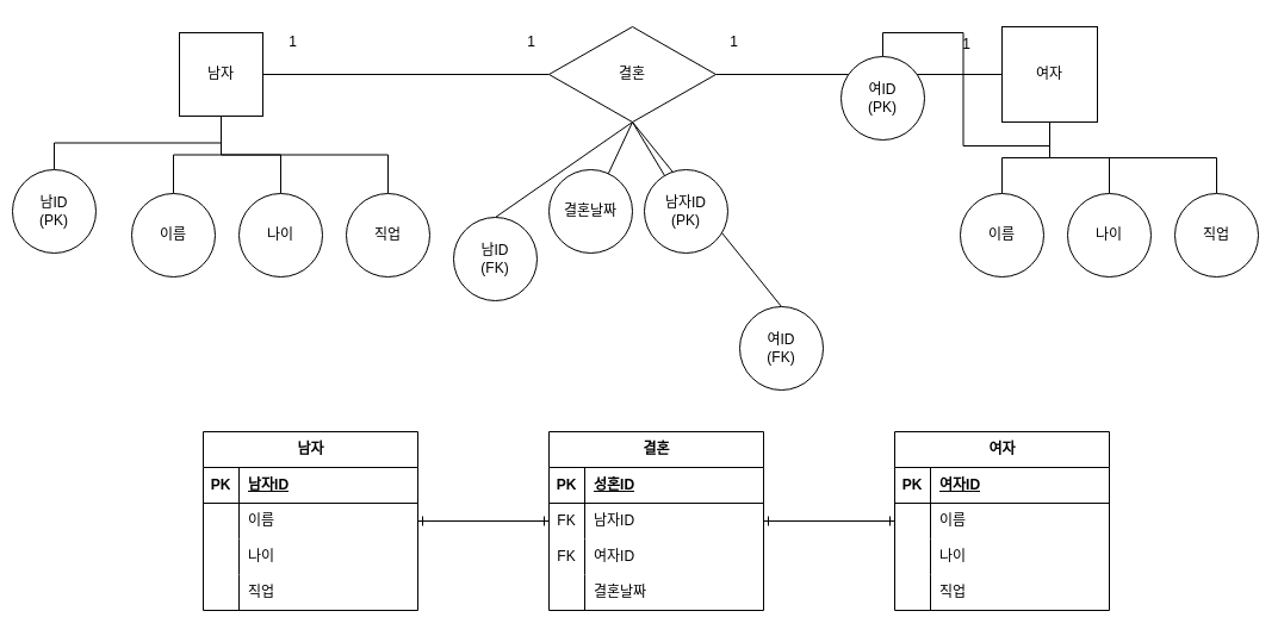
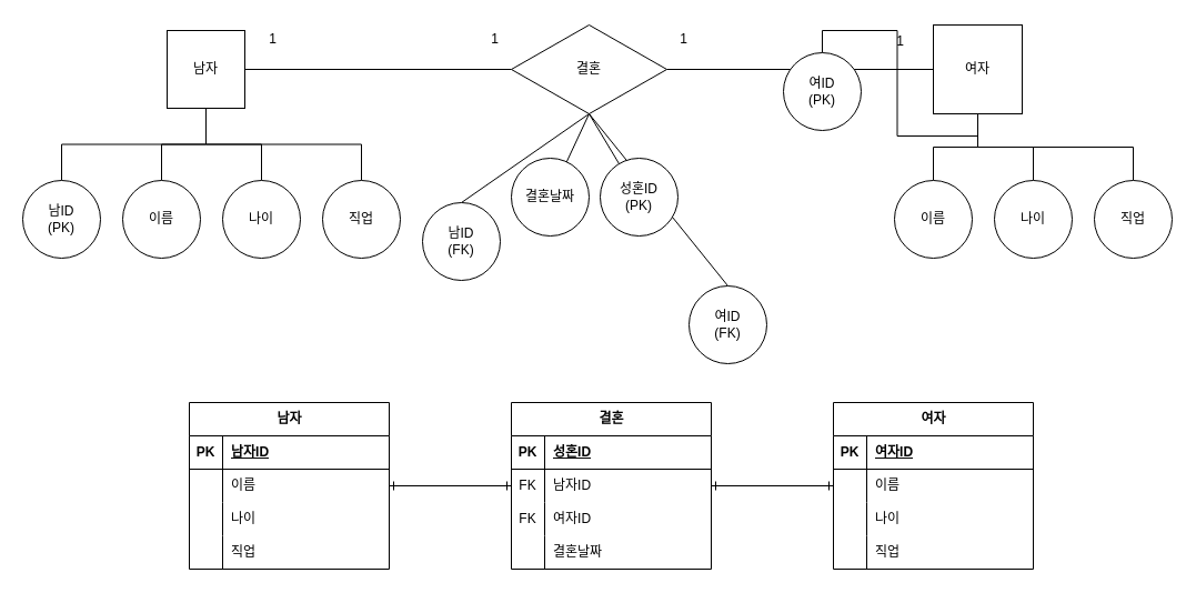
  <mxCell id="0" />
  <mxCell id="1" parent="0" />
  <mxCell id="2" style="edgeStyle=orthogonalEdgeStyle;rounded=0;orthogonalLoop=1;jettySize=auto;html=1;exitX=1;exitY=0.5;exitDx=0;exitDy=0;entryX=1;entryY=0.5;entryDx=0;entryDy=0;" edge="1" parent="1" source="4" target="4"><mxGeometry relative="1" as="geometry"><Array as="points" /></mxGeometry></mxCell>
  <mxCell id="3" style="edgeStyle=orthogonalEdgeStyle;rounded=0;orthogonalLoop=1;jettySize=auto;html=1;entryX=0;entryY=0.5;entryDx=0;entryDy=0;endArrow=none;endFill=0;" edge="1" parent="1" source="4" target="7"><mxGeometry relative="1" as="geometry" /></mxCell>
  <mxCell id="4" value="남자" style="whiteSpace=wrap;html=1;aspect=fixed;" vertex="1" parent="1"><mxGeometry x="150" y="27" width="70" height="70" as="geometry" /></mxCell>
  <mxCell id="5" style="edgeStyle=orthogonalEdgeStyle;rounded=0;orthogonalLoop=1;jettySize=auto;html=1;startArrow=none;startFill=0;endArrow=none;endFill=0;entryX=1;entryY=0.5;entryDx=0;entryDy=0;" edge="1" parent="1" source="6" target="7"><mxGeometry relative="1" as="geometry"><mxPoint x="660" y="62" as="targetPoint" /></mxGeometry></mxCell>
  <mxCell id="6" value="여자" style="whiteSpace=wrap;html=1;aspect=fixed;" vertex="1" parent="1"><mxGeometry x="840" y="22" width="80" height="80" as="geometry" /></mxCell>
  <mxCell id="7" value="결혼" style="rhombus;whiteSpace=wrap;html=1;" vertex="1" parent="1"><mxGeometry x="460" y="22" width="140" height="80" as="geometry" /></mxCell>
  <mxCell id="8" value="1" style="text;html=1;align=center;verticalAlign=middle;resizable=0;points=[];autosize=1;strokeColor=none;fillColor=none;" vertex="1" parent="1"><mxGeometry x="430" y="20" width="30" height="30" as="geometry" /></mxCell>
  <mxCell id="9" value="1" style="text;html=1;align=center;verticalAlign=middle;resizable=0;points=[];autosize=1;strokeColor=none;fillColor=none;" vertex="1" parent="1"><mxGeometry x="600" y="20" width="30" height="30" as="geometry" /></mxCell>
  <mxCell id="10" style="edgeStyle=orthogonalEdgeStyle;rounded=0;orthogonalLoop=1;jettySize=auto;html=1;exitX=0.5;exitY=0;exitDx=0;exitDy=0;entryX=0.5;entryY=1;entryDx=0;entryDy=0;endArrow=none;endFill=0;" edge="1" parent="1" source="11" target="4"><mxGeometry relative="1" as="geometry" /></mxCell>
- <mxCell id="11" value="남ID&lt;div&gt;(PK)&lt;/div&gt;" style="ellipse;whiteSpace=wrap;html=1;" vertex="1" parent="1"><mxGeometry x="10" y="142" width="70" height="70" as="geometry" /></mxCell>
+ <mxCell id="11" value="남ID&lt;div&gt;(PK)&lt;/div&gt;" style="ellipse;whiteSpace=wrap;html=1;" vertex="1" parent="1"><mxGeometry x="20" y="162" width="70" height="70" as="geometry" /></mxCell>
  <mxCell id="12" style="edgeStyle=orthogonalEdgeStyle;rounded=0;orthogonalLoop=1;jettySize=auto;html=1;entryX=0.5;entryY=1;entryDx=0;entryDy=0;endArrow=none;endFill=0;" edge="1" parent="1" source="13" target="4"><mxGeometry relative="1" as="geometry" /></mxCell>
  <mxCell id="13" value="이름" style="ellipse;whiteSpace=wrap;html=1;" vertex="1" parent="1"><mxGeometry x="110" y="162" width="70" height="70" as="geometry" /></mxCell>
  <mxCell id="14" style="edgeStyle=orthogonalEdgeStyle;rounded=0;orthogonalLoop=1;jettySize=auto;html=1;exitX=0.5;exitY=0;exitDx=0;exitDy=0;entryX=0.5;entryY=1;entryDx=0;entryDy=0;endArrow=none;endFill=0;" edge="1" parent="1" source="15" target="4"><mxGeometry relative="1" as="geometry" /></mxCell>
  <mxCell id="15" value="나이" style="ellipse;whiteSpace=wrap;html=1;" vertex="1" parent="1"><mxGeometry x="200" y="162" width="70" height="70" as="geometry" /></mxCell>
  <mxCell id="16" style="edgeStyle=orthogonalEdgeStyle;rounded=0;orthogonalLoop=1;jettySize=auto;html=1;exitX=0.5;exitY=0;exitDx=0;exitDy=0;entryX=0.5;entryY=1;entryDx=0;entryDy=0;endArrow=none;endFill=0;" edge="1" parent="1" source="17" target="4"><mxGeometry relative="1" as="geometry" /></mxCell>
  <mxCell id="17" value="직업" style="ellipse;whiteSpace=wrap;html=1;" vertex="1" parent="1"><mxGeometry x="290" y="162" width="70" height="70" as="geometry" /></mxCell>
  <mxCell id="18" style="edgeStyle=orthogonalEdgeStyle;rounded=0;orthogonalLoop=1;jettySize=auto;html=1;exitX=0.5;exitY=0;exitDx=0;exitDy=0;entryX=0.5;entryY=1;entryDx=0;entryDy=0;endArrow=none;endFill=0;" edge="1" parent="1" source="19" target="6"><mxGeometry relative="1" as="geometry" /></mxCell>
  <mxCell id="19" value="여ID&lt;div&gt;(PK)&lt;/div&gt;" style="ellipse;whiteSpace=wrap;html=1;" vertex="1" parent="1"><mxGeometry x="705" y="47" width="70" height="70" as="geometry" /></mxCell>
  <mxCell id="20" style="edgeStyle=orthogonalEdgeStyle;rounded=0;orthogonalLoop=1;jettySize=auto;html=1;endArrow=none;endFill=0;" edge="1" parent="1" source="21" target="6"><mxGeometry relative="1" as="geometry" /></mxCell>
  <mxCell id="21" value="이름" style="ellipse;whiteSpace=wrap;html=1;" vertex="1" parent="1"><mxGeometry x="805" y="162" width="70" height="70" as="geometry" /></mxCell>
  <mxCell id="22" style="edgeStyle=orthogonalEdgeStyle;rounded=0;orthogonalLoop=1;jettySize=auto;html=1;exitX=0.5;exitY=0;exitDx=0;exitDy=0;endArrow=none;endFill=0;" edge="1" parent="1" source="23" target="6"><mxGeometry relative="1" as="geometry" /></mxCell>
  <mxCell id="23" value="나이" style="ellipse;whiteSpace=wrap;html=1;" vertex="1" parent="1"><mxGeometry x="895" y="162" width="70" height="70" as="geometry" /></mxCell>
  <mxCell id="24" style="edgeStyle=orthogonalEdgeStyle;rounded=0;orthogonalLoop=1;jettySize=auto;html=1;exitX=0.5;exitY=0;exitDx=0;exitDy=0;entryX=0.5;entryY=1;entryDx=0;entryDy=0;endArrow=none;endFill=0;" edge="1" parent="1" source="25" target="6"><mxGeometry relative="1" as="geometry" /></mxCell>
  <mxCell id="25" value="직업" style="ellipse;whiteSpace=wrap;html=1;" vertex="1" parent="1"><mxGeometry x="985" y="162" width="70" height="70" as="geometry" /></mxCell>
  <mxCell id="26" style="rounded=0;orthogonalLoop=1;jettySize=auto;html=1;exitX=0.5;exitY=0;exitDx=0;exitDy=0;entryX=0.5;entryY=1;entryDx=0;entryDy=0;endArrow=none;endFill=0;" edge="1" parent="1" source="27" target="7"><mxGeometry relative="1" as="geometry" /></mxCell>
  <mxCell id="27" value="여ID&lt;div&gt;(FK)&lt;/div&gt;" style="ellipse;whiteSpace=wrap;html=1;" vertex="1" parent="1"><mxGeometry x="620" y="257" width="70" height="70" as="geometry" /></mxCell>
  <mxCell id="28" style="rounded=0;orthogonalLoop=1;jettySize=auto;html=1;entryX=0.5;entryY=1;entryDx=0;entryDy=0;exitX=0.5;exitY=0;exitDx=0;exitDy=0;endArrow=none;endFill=0;" edge="1" parent="1" source="29" target="7"><mxGeometry relative="1" as="geometry" /></mxCell>
  <mxCell id="29" value="남ID&lt;div&gt;(FK)&lt;/div&gt;" style="ellipse;whiteSpace=wrap;html=1;" vertex="1" parent="1"><mxGeometry x="380" y="182" width="70" height="70" as="geometry" /></mxCell>
  <mxCell id="30" style="rounded=0;orthogonalLoop=1;jettySize=auto;html=1;entryX=0.5;entryY=1;entryDx=0;entryDy=0;endArrow=none;endFill=0;" edge="1" parent="1" source="31" target="7"><mxGeometry relative="1" as="geometry" /></mxCell>
  <mxCell id="31" value="결혼날짜" style="ellipse;whiteSpace=wrap;html=1;" vertex="1" parent="1"><mxGeometry x="460" y="142" width="70" height="70" as="geometry" /></mxCell>
  <mxCell id="32" style="rounded=0;orthogonalLoop=1;jettySize=auto;html=1;entryX=0.5;entryY=1;entryDx=0;entryDy=0;endArrow=none;endFill=0;" edge="1" parent="1" source="33" target="7"><mxGeometry relative="1" as="geometry" /></mxCell>
- <mxCell id="33" value="남자ID&lt;div&gt;(PK)&lt;/div&gt;" style="ellipse;whiteSpace=wrap;html=1;" vertex="1" parent="1"><mxGeometry x="540" y="142" width="70" height="70" as="geometry" /></mxCell>
+ <mxCell id="33" value="성혼ID&lt;div&gt;(PK)&lt;/div&gt;" style="ellipse;whiteSpace=wrap;html=1;" vertex="1" parent="1"><mxGeometry x="540" y="142" width="70" height="70" as="geometry" /></mxCell>
  <mxCell id="34" value="" style="edgeStyle=orthogonalEdgeStyle;rounded=0;orthogonalLoop=1;jettySize=auto;html=1;endArrow=ERone;endFill=0;startArrow=ERone;startFill=0;" edge="1" parent="1" source="35" target="49"><mxGeometry relative="1" as="geometry" /></mxCell>
  <mxCell id="35" value="남자" style="shape=table;startSize=30;container=1;collapsible=1;childLayout=tableLayout;fixedRows=1;rowLines=0;fontStyle=1;align=center;resizeLast=1;html=1;" vertex="1" parent="1"><mxGeometry x="170" y="362" width="180" height="150" as="geometry" /></mxCell>
  <mxCell id="36" value="" style="shape=tableRow;horizontal=0;startSize=0;swimlaneHead=0;swimlaneBody=0;fillColor=none;collapsible=0;dropTarget=0;points=[[0,0.5],[1,0.5]];portConstraint=eastwest;top=0;left=0;right=0;bottom=1;" vertex="1" parent="35"><mxGeometry y="30" width="180" height="30" as="geometry" /></mxCell>
  <mxCell id="37" value="PK" style="shape=partialRectangle;connectable=0;fillColor=none;top=0;left=0;bottom=0;right=0;fontStyle=1;overflow=hidden;whiteSpace=wrap;html=1;" vertex="1" parent="36"><mxGeometry width="30" height="30" as="geometry"><mxRectangle width="30" height="30" as="alternateBounds" /></mxGeometry></mxCell>
  <mxCell id="38" value="남자ID" style="shape=partialRectangle;connectable=0;fillColor=none;top=0;left=0;bottom=0;right=0;align=left;spacingLeft=6;fontStyle=5;overflow=hidden;whiteSpace=wrap;html=1;" vertex="1" parent="36"><mxGeometry x="30" width="150" height="30" as="geometry"><mxRectangle width="150" height="30" as="alternateBounds" /></mxGeometry></mxCell>
  <mxCell id="39" value="" style="shape=tableRow;horizontal=0;startSize=0;swimlaneHead=0;swimlaneBody=0;fillColor=none;collapsible=0;dropTarget=0;points=[[0,0.5],[1,0.5]];portConstraint=eastwest;top=0;left=0;right=0;bottom=0;" vertex="1" parent="35"><mxGeometry y="60" width="180" height="30" as="geometry" /></mxCell>
  <mxCell id="40" value="" style="shape=partialRectangle;connectable=0;fillColor=none;top=0;left=0;bottom=0;right=0;editable=1;overflow=hidden;whiteSpace=wrap;html=1;" vertex="1" parent="39"><mxGeometry width="30" height="30" as="geometry"><mxRectangle width="30" height="30" as="alternateBounds" /></mxGeometry></mxCell>
  <mxCell id="41" value="이름" style="shape=partialRectangle;connectable=0;fillColor=none;top=0;left=0;bottom=0;right=0;align=left;spacingLeft=6;overflow=hidden;whiteSpace=wrap;html=1;" vertex="1" parent="39"><mxGeometry x="30" width="150" height="30" as="geometry"><mxRectangle width="150" height="30" as="alternateBounds" /></mxGeometry></mxCell>
  <mxCell id="42" value="" style="shape=tableRow;horizontal=0;startSize=0;swimlaneHead=0;swimlaneBody=0;fillColor=none;collapsible=0;dropTarget=0;points=[[0,0.5],[1,0.5]];portConstraint=eastwest;top=0;left=0;right=0;bottom=0;" vertex="1" parent="35"><mxGeometry y="90" width="180" height="30" as="geometry" /></mxCell>
  <mxCell id="43" value="" style="shape=partialRectangle;connectable=0;fillColor=none;top=0;left=0;bottom=0;right=0;editable=1;overflow=hidden;whiteSpace=wrap;html=1;" vertex="1" parent="42"><mxGeometry width="30" height="30" as="geometry"><mxRectangle width="30" height="30" as="alternateBounds" /></mxGeometry></mxCell>
  <mxCell id="44" value="나이" style="shape=partialRectangle;connectable=0;fillColor=none;top=0;left=0;bottom=0;right=0;align=left;spacingLeft=6;overflow=hidden;whiteSpace=wrap;html=1;" vertex="1" parent="42"><mxGeometry x="30" width="150" height="30" as="geometry"><mxRectangle width="150" height="30" as="alternateBounds" /></mxGeometry></mxCell>
  <mxCell id="45" value="" style="shape=tableRow;horizontal=0;startSize=0;swimlaneHead=0;swimlaneBody=0;fillColor=none;collapsible=0;dropTarget=0;points=[[0,0.5],[1,0.5]];portConstraint=eastwest;top=0;left=0;right=0;bottom=0;" vertex="1" parent="35"><mxGeometry y="120" width="180" height="30" as="geometry" /></mxCell>
  <mxCell id="46" value="" style="shape=partialRectangle;connectable=0;fillColor=none;top=0;left=0;bottom=0;right=0;editable=1;overflow=hidden;whiteSpace=wrap;html=1;" vertex="1" parent="45"><mxGeometry width="30" height="30" as="geometry"><mxRectangle width="30" height="30" as="alternateBounds" /></mxGeometry></mxCell>
  <mxCell id="47" value="직업" style="shape=partialRectangle;connectable=0;fillColor=none;top=0;left=0;bottom=0;right=0;align=left;spacingLeft=6;overflow=hidden;whiteSpace=wrap;html=1;" vertex="1" parent="45"><mxGeometry x="30" width="150" height="30" as="geometry"><mxRectangle width="150" height="30" as="alternateBounds" /></mxGeometry></mxCell>
  <mxCell id="48" value="" style="edgeStyle=orthogonalEdgeStyle;rounded=0;orthogonalLoop=1;jettySize=auto;html=1;endArrow=ERone;endFill=0;startArrow=ERone;startFill=0;" edge="1" parent="1" source="49" target="62"><mxGeometry relative="1" as="geometry" /></mxCell>
  <mxCell id="49" value="결혼" style="shape=table;startSize=30;container=1;collapsible=1;childLayout=tableLayout;fixedRows=1;rowLines=0;fontStyle=1;align=center;resizeLast=1;html=1;" vertex="1" parent="1"><mxGeometry x="460" y="362" width="180" height="150" as="geometry" /></mxCell>
  <mxCell id="50" value="" style="shape=tableRow;horizontal=0;startSize=0;swimlaneHead=0;swimlaneBody=0;fillColor=none;collapsible=0;dropTarget=0;points=[[0,0.5],[1,0.5]];portConstraint=eastwest;top=0;left=0;right=0;bottom=1;" vertex="1" parent="49"><mxGeometry y="30" width="180" height="30" as="geometry" /></mxCell>
  <mxCell id="51" value="PK" style="shape=partialRectangle;connectable=0;fillColor=none;top=0;left=0;bottom=0;right=0;fontStyle=1;overflow=hidden;whiteSpace=wrap;html=1;" vertex="1" parent="50"><mxGeometry width="30" height="30" as="geometry"><mxRectangle width="30" height="30" as="alternateBounds" /></mxGeometry></mxCell>
  <mxCell id="52" value="성혼ID" style="shape=partialRectangle;connectable=0;fillColor=none;top=0;left=0;bottom=0;right=0;align=left;spacingLeft=6;fontStyle=5;overflow=hidden;whiteSpace=wrap;html=1;" vertex="1" parent="50"><mxGeometry x="30" width="150" height="30" as="geometry"><mxRectangle width="150" height="30" as="alternateBounds" /></mxGeometry></mxCell>
  <mxCell id="53" value="" style="shape=tableRow;horizontal=0;startSize=0;swimlaneHead=0;swimlaneBody=0;fillColor=none;collapsible=0;dropTarget=0;points=[[0,0.5],[1,0.5]];portConstraint=eastwest;top=0;left=0;right=0;bottom=0;" vertex="1" parent="49"><mxGeometry y="60" width="180" height="30" as="geometry" /></mxCell>
  <mxCell id="54" value="FK" style="shape=partialRectangle;connectable=0;fillColor=none;top=0;left=0;bottom=0;right=0;editable=1;overflow=hidden;whiteSpace=wrap;html=1;" vertex="1" parent="53"><mxGeometry width="30" height="30" as="geometry"><mxRectangle width="30" height="30" as="alternateBounds" /></mxGeometry></mxCell>
  <mxCell id="55" value="남자ID" style="shape=partialRectangle;connectable=0;fillColor=none;top=0;left=0;bottom=0;right=0;align=left;spacingLeft=6;overflow=hidden;whiteSpace=wrap;html=1;" vertex="1" parent="53"><mxGeometry x="30" width="150" height="30" as="geometry"><mxRectangle width="150" height="30" as="alternateBounds" /></mxGeometry></mxCell>
  <mxCell id="56" value="" style="shape=tableRow;horizontal=0;startSize=0;swimlaneHead=0;swimlaneBody=0;fillColor=none;collapsible=0;dropTarget=0;points=[[0,0.5],[1,0.5]];portConstraint=eastwest;top=0;left=0;right=0;bottom=0;" vertex="1" parent="49"><mxGeometry y="90" width="180" height="30" as="geometry" /></mxCell>
  <mxCell id="57" value="FK" style="shape=partialRectangle;connectable=0;fillColor=none;top=0;left=0;bottom=0;right=0;editable=1;overflow=hidden;whiteSpace=wrap;html=1;" vertex="1" parent="56"><mxGeometry width="30" height="30" as="geometry"><mxRectangle width="30" height="30" as="alternateBounds" /></mxGeometry></mxCell>
  <mxCell id="58" value="여자ID" style="shape=partialRectangle;connectable=0;fillColor=none;top=0;left=0;bottom=0;right=0;align=left;spacingLeft=6;overflow=hidden;whiteSpace=wrap;html=1;" vertex="1" parent="56"><mxGeometry x="30" width="150" height="30" as="geometry"><mxRectangle width="150" height="30" as="alternateBounds" /></mxGeometry></mxCell>
  <mxCell id="59" value="" style="shape=tableRow;horizontal=0;startSize=0;swimlaneHead=0;swimlaneBody=0;fillColor=none;collapsible=0;dropTarget=0;points=[[0,0.5],[1,0.5]];portConstraint=eastwest;top=0;left=0;right=0;bottom=0;" vertex="1" parent="49"><mxGeometry y="120" width="180" height="30" as="geometry" /></mxCell>
  <mxCell id="60" value="" style="shape=partialRectangle;connectable=0;fillColor=none;top=0;left=0;bottom=0;right=0;editable=1;overflow=hidden;whiteSpace=wrap;html=1;" vertex="1" parent="59"><mxGeometry width="30" height="30" as="geometry"><mxRectangle width="30" height="30" as="alternateBounds" /></mxGeometry></mxCell>
  <mxCell id="61" value="결혼날짜" style="shape=partialRectangle;connectable=0;fillColor=none;top=0;left=0;bottom=0;right=0;align=left;spacingLeft=6;overflow=hidden;whiteSpace=wrap;html=1;" vertex="1" parent="59"><mxGeometry x="30" width="150" height="30" as="geometry"><mxRectangle width="150" height="30" as="alternateBounds" /></mxGeometry></mxCell>
  <mxCell id="62" value="여자" style="shape=table;startSize=30;container=1;collapsible=1;childLayout=tableLayout;fixedRows=1;rowLines=0;fontStyle=1;align=center;resizeLast=1;html=1;" vertex="1" parent="1"><mxGeometry x="750" y="362" width="180" height="150" as="geometry" /></mxCell>
  <mxCell id="63" value="" style="shape=tableRow;horizontal=0;startSize=0;swimlaneHead=0;swimlaneBody=0;fillColor=none;collapsible=0;dropTarget=0;points=[[0,0.5],[1,0.5]];portConstraint=eastwest;top=0;left=0;right=0;bottom=1;" vertex="1" parent="62"><mxGeometry y="30" width="180" height="30" as="geometry" /></mxCell>
  <mxCell id="64" value="PK" style="shape=partialRectangle;connectable=0;fillColor=none;top=0;left=0;bottom=0;right=0;fontStyle=1;overflow=hidden;whiteSpace=wrap;html=1;" vertex="1" parent="63"><mxGeometry width="30" height="30" as="geometry"><mxRectangle width="30" height="30" as="alternateBounds" /></mxGeometry></mxCell>
  <mxCell id="65" value="여자ID" style="shape=partialRectangle;connectable=0;fillColor=none;top=0;left=0;bottom=0;right=0;align=left;spacingLeft=6;fontStyle=5;overflow=hidden;whiteSpace=wrap;html=1;" vertex="1" parent="63"><mxGeometry x="30" width="150" height="30" as="geometry"><mxRectangle width="150" height="30" as="alternateBounds" /></mxGeometry></mxCell>
  <mxCell id="66" value="" style="shape=tableRow;horizontal=0;startSize=0;swimlaneHead=0;swimlaneBody=0;fillColor=none;collapsible=0;dropTarget=0;points=[[0,0.5],[1,0.5]];portConstraint=eastwest;top=0;left=0;right=0;bottom=0;" vertex="1" parent="62"><mxGeometry y="60" width="180" height="30" as="geometry" /></mxCell>
  <mxCell id="67" value="" style="shape=partialRectangle;connectable=0;fillColor=none;top=0;left=0;bottom=0;right=0;editable=1;overflow=hidden;whiteSpace=wrap;html=1;" vertex="1" parent="66"><mxGeometry width="30" height="30" as="geometry"><mxRectangle width="30" height="30" as="alternateBounds" /></mxGeometry></mxCell>
  <mxCell id="68" value="이름" style="shape=partialRectangle;connectable=0;fillColor=none;top=0;left=0;bottom=0;right=0;align=left;spacingLeft=6;overflow=hidden;whiteSpace=wrap;html=1;" vertex="1" parent="66"><mxGeometry x="30" width="150" height="30" as="geometry"><mxRectangle width="150" height="30" as="alternateBounds" /></mxGeometry></mxCell>
  <mxCell id="69" value="" style="shape=tableRow;horizontal=0;startSize=0;swimlaneHead=0;swimlaneBody=0;fillColor=none;collapsible=0;dropTarget=0;points=[[0,0.5],[1,0.5]];portConstraint=eastwest;top=0;left=0;right=0;bottom=0;" vertex="1" parent="62"><mxGeometry y="90" width="180" height="30" as="geometry" /></mxCell>
  <mxCell id="70" value="" style="shape=partialRectangle;connectable=0;fillColor=none;top=0;left=0;bottom=0;right=0;editable=1;overflow=hidden;whiteSpace=wrap;html=1;" vertex="1" parent="69"><mxGeometry width="30" height="30" as="geometry"><mxRectangle width="30" height="30" as="alternateBounds" /></mxGeometry></mxCell>
  <mxCell id="71" value="나이" style="shape=partialRectangle;connectable=0;fillColor=none;top=0;left=0;bottom=0;right=0;align=left;spacingLeft=6;overflow=hidden;whiteSpace=wrap;html=1;" vertex="1" parent="69"><mxGeometry x="30" width="150" height="30" as="geometry"><mxRectangle width="150" height="30" as="alternateBounds" /></mxGeometry></mxCell>
  <mxCell id="72" value="" style="shape=tableRow;horizontal=0;startSize=0;swimlaneHead=0;swimlaneBody=0;fillColor=none;collapsible=0;dropTarget=0;points=[[0,0.5],[1,0.5]];portConstraint=eastwest;top=0;left=0;right=0;bottom=0;" vertex="1" parent="62"><mxGeometry y="120" width="180" height="30" as="geometry" /></mxCell>
  <mxCell id="73" value="" style="shape=partialRectangle;connectable=0;fillColor=none;top=0;left=0;bottom=0;right=0;editable=1;overflow=hidden;whiteSpace=wrap;html=1;" vertex="1" parent="72"><mxGeometry width="30" height="30" as="geometry"><mxRectangle width="30" height="30" as="alternateBounds" /></mxGeometry></mxCell>
  <mxCell id="74" value="직업" style="shape=partialRectangle;connectable=0;fillColor=none;top=0;left=0;bottom=0;right=0;align=left;spacingLeft=6;overflow=hidden;whiteSpace=wrap;html=1;" vertex="1" parent="72"><mxGeometry x="30" width="150" height="30" as="geometry"><mxRectangle width="150" height="30" as="alternateBounds" /></mxGeometry></mxCell>
  <mxCell id="75" value="1" style="text;html=1;align=center;verticalAlign=middle;resizable=0;points=[];autosize=1;strokeColor=none;fillColor=none;" vertex="1" parent="1"><mxGeometry x="230" y="20" width="30" height="30" as="geometry" /></mxCell>
  <mxCell id="76" value="1" style="text;html=1;align=center;verticalAlign=middle;resizable=0;points=[];autosize=1;strokeColor=none;fillColor=none;" vertex="1" parent="1"><mxGeometry x="795" y="22" width="30" height="30" as="geometry" /></mxCell>
